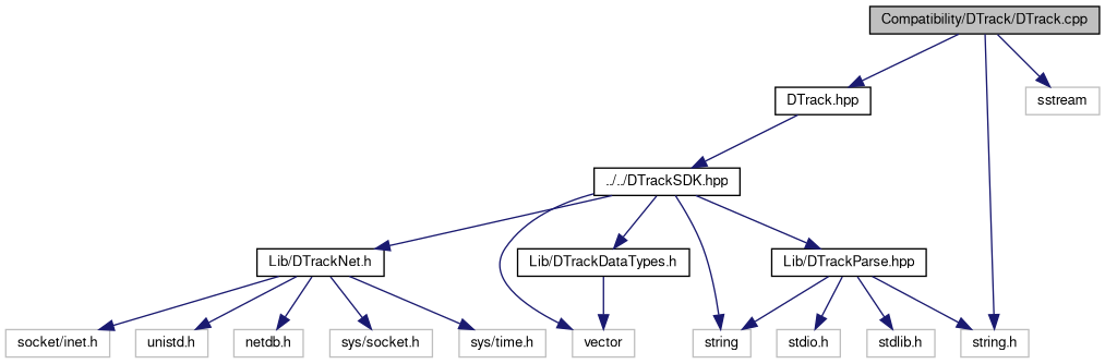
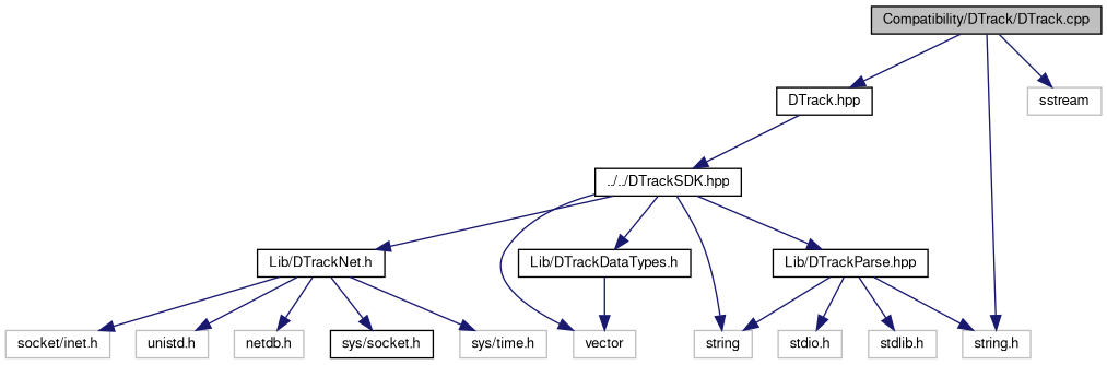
  digraph {
    node [color=grey75 fillcolor=white fontname=FreeSans fontsize=10 shape=record style=filled]
    edge [color=midnightblue fontname=FreeSans fontsize=10 labelfontname=FreeSans labelfontsize=10 style=solid]
    n1 [color=black fillcolor=grey75 fontcolor=black height=0.2 label="Compatibility/DTrack/DTrack.cpp" width=0.4]
    n2 [color=black height=0.2 label="DTrack.hpp" width=0.4]
    n3 [height=0.2 label="string.h" width=0.4]
    n4 [height=0.2 label=sstream width=0.4]
    n5 [color=black height=0.2 label="../../DTrackSDK.hpp" width=0.4]
    n6 [color=black height=0.2 label="Lib/DTrackDataTypes.h" width=0.4]
    n7 [height=0.2 label=vector width=0.4]
    n8 [color=black height=0.2 label="Lib/DTrackNet.h" width=0.4]
    n9 [color=black height=0.2 label="Lib/DTrackParse.hpp" width=0.4]
    n10 [height=0.2 label=string width=0.4]
    n11 [height=0.2 label="unistd.h" width=0.4]
    n12 [height=0.2 label="netdb.h" width=0.4]
-   n13 [height=0.2 label="sys/socket.h" width=0.4]
+   n13 [color=black height=0.2 label="sys/socket.h" width=0.4]
    n14 [height=0.2 label="sys/time.h" width=0.4]
    n15 [height=0.2 label="socket/inet.h" width=0.4]
    n16 [height=0.2 label="stdlib.h" width=0.4]
    n17 [height=0.2 label="stdio.h" width=0.4]
    n1 -> n2
    n1 -> n3
    n1 -> n4
    n2 -> n5
    n5 -> n6
    n5 -> n7
    n5 -> n8
    n5 -> n9
    n5 -> n10
    n6 -> n7
    n8 -> n11
    n8 -> n12
    n8 -> n13
    n8 -> n14
    n8 -> n15
    n9 -> n3
    n9 -> n10
    n9 -> n16
    n9 -> n17
  }
